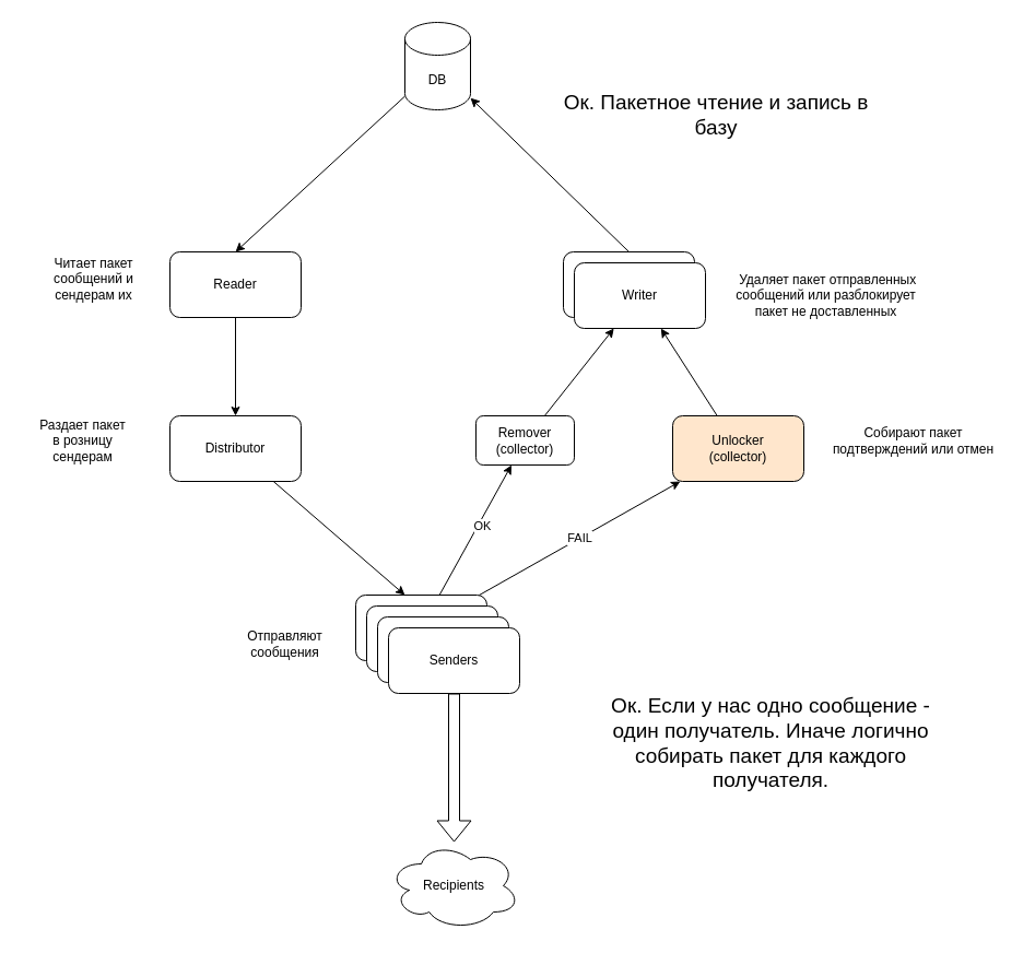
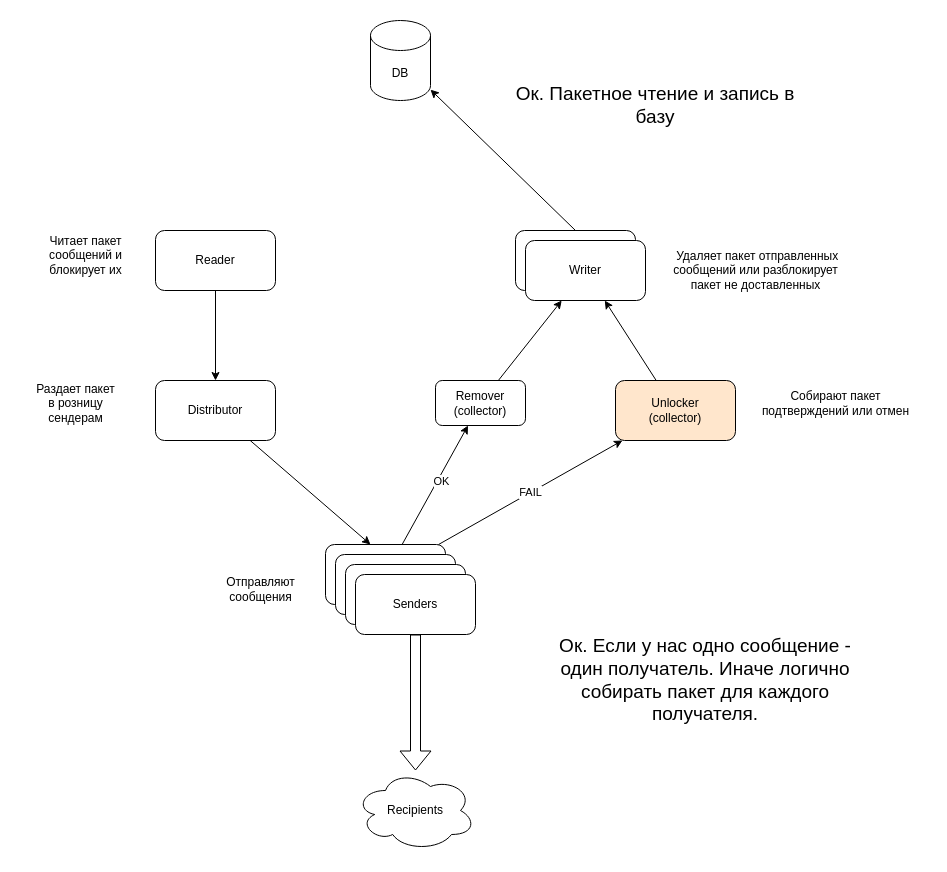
  <mxCell id="0" />
  <mxCell id="1" parent="0" />
  <mxCell id="2" style="rounded=0;orthogonalLoop=1;jettySize=auto;html=1;entryX=0.375;entryY=0;entryDx=0;entryDy=0;entryPerimeter=0;" parent="1" source="3" target="9" edge="1"><mxGeometry relative="1" as="geometry" /></mxCell>
  <mxCell id="3" value="Distributor" style="rounded=1;whiteSpace=wrap;html=1;" parent="1" vertex="1"><mxGeometry x="155" y="380" width="120" height="60" as="geometry" /></mxCell>
  <mxCell id="4" style="rounded=0;orthogonalLoop=1;jettySize=auto;html=1;" parent="1" source="5" target="21" edge="1"><mxGeometry relative="1" as="geometry" /></mxCell>
  <mxCell id="5" value="Remover&lt;br&gt;(collector)" style="rounded=1;whiteSpace=wrap;html=1;" parent="1" vertex="1"><mxGeometry x="435" y="380" width="90" height="45" as="geometry" /></mxCell>
  <mxCell id="6" value="" style="group;rounded=1;" parent="1" connectable="0" vertex="1"><mxGeometry x="135" y="210" width="140" height="80" as="geometry" /></mxCell>
  <mxCell id="7" value="Reader" style="rounded=1;whiteSpace=wrap;html=1;" parent="6" vertex="1"><mxGeometry x="20" y="20" width="120" height="60" as="geometry" /></mxCell>
  <mxCell id="8" value="" style="group;rounded=1;" parent="1" connectable="0" vertex="1"><mxGeometry x="325" y="544" width="150" height="90" as="geometry" /></mxCell>
  <mxCell id="9" value="Producer" style="rounded=1;whiteSpace=wrap;html=1;" parent="8" vertex="1"><mxGeometry width="120" height="60" as="geometry" /></mxCell>
  <mxCell id="10" value="Producer" style="rounded=1;whiteSpace=wrap;html=1;" parent="8" vertex="1"><mxGeometry x="10" y="10" width="120" height="60" as="geometry" /></mxCell>
  <mxCell id="11" value="Producer" style="rounded=1;whiteSpace=wrap;html=1;" parent="8" vertex="1"><mxGeometry x="20" y="20" width="120" height="60" as="geometry" /></mxCell>
  <mxCell id="12" value="Senders" style="rounded=1;whiteSpace=wrap;html=1;" parent="8" vertex="1"><mxGeometry x="30" y="30" width="120" height="60" as="geometry" /></mxCell>
  <mxCell id="13" style="rounded=0;orthogonalLoop=1;jettySize=auto;html=1;" parent="1" source="14" target="21" edge="1"><mxGeometry relative="1" as="geometry" /></mxCell>
  <mxCell id="14" value="Unlocker&lt;br&gt;(collector)" style="rounded=1;whiteSpace=wrap;html=1;fillColor=#ffe6cc;" parent="1" vertex="1"><mxGeometry x="615" y="380" width="120" height="60" as="geometry" /></mxCell>
- <mxCell id="15" style="rounded=0;orthogonalLoop=1;jettySize=auto;html=1;entryX=0.5;entryY=0;entryDx=0;entryDy=0;" parent="1" source="16" target="7" edge="1"><mxGeometry relative="1" as="geometry"><mxPoint x="204.96" y="208.98" as="targetPoint" /></mxGeometry></mxCell>
  <mxCell id="16" value="DB" style="shape=cylinder3;whiteSpace=wrap;html=1;boundedLbl=1;backgroundOutline=1;size=15;" parent="1" vertex="1"><mxGeometry x="370" y="20" width="60" height="80" as="geometry" /></mxCell>
  <mxCell id="17" value="Recipients" style="ellipse;shape=cloud;whiteSpace=wrap;html=1;" parent="1" vertex="1"><mxGeometry x="355" y="770" width="120" height="80" as="geometry" /></mxCell>
  <mxCell id="18" style="edgeStyle=orthogonalEdgeStyle;rounded=0;orthogonalLoop=1;jettySize=auto;html=1;" parent="1" source="7" target="3" edge="1"><mxGeometry relative="1" as="geometry" /></mxCell>
  <mxCell id="19" style="rounded=0;orthogonalLoop=1;jettySize=auto;html=1;exitX=0.5;exitY=0;exitDx=0;exitDy=0;" parent="1" source="20" target="16" edge="1"><mxGeometry relative="1" as="geometry"><mxPoint x="565" y="220" as="sourcePoint" /></mxGeometry></mxCell>
  <mxCell id="20" value="Worker" style="rounded=1;whiteSpace=wrap;html=1;" parent="1" vertex="1"><mxGeometry x="515" y="230" width="120" height="60" as="geometry" /></mxCell>
  <mxCell id="21" value="Writer" style="rounded=1;whiteSpace=wrap;html=1;" parent="1" vertex="1"><mxGeometry x="525" y="240" width="120" height="60" as="geometry" /></mxCell>
  <mxCell id="22" style="rounded=0;orthogonalLoop=1;jettySize=auto;html=1;" parent="1" source="9" target="5" edge="1"><mxGeometry relative="1" as="geometry" /></mxCell>
  <mxCell id="23" value="OK" style="edgeLabel;html=1;align=center;verticalAlign=middle;resizable=0;points=[];" parent="22" connectable="0" vertex="1"><mxGeometry x="0.093" y="-3" relative="1" as="geometry"><mxPoint as="offset" /></mxGeometry></mxCell>
  <mxCell id="24" value="FAIL" style="rounded=0;orthogonalLoop=1;jettySize=auto;html=1;" parent="1" source="9" target="14" edge="1"><mxGeometry relative="1" as="geometry" /></mxCell>
  <mxCell id="25" style="rounded=0;orthogonalLoop=1;jettySize=auto;html=1;shape=flexArrow;" parent="1" source="12" target="17" edge="1"><mxGeometry relative="1" as="geometry" /></mxCell>
- <mxCell id="26" value="Читает пакет&lt;br&gt;сообщений и&lt;br&gt;сендерам их" style="text;html=1;align=center;verticalAlign=middle;resizable=0;points=[];autosize=1;strokeColor=none;fillColor=none;" parent="1" vertex="1"><mxGeometry x="35" y="225" width="100" height="60" as="geometry" /></mxCell>
+ <mxCell id="26" value="Читает пакет&lt;br&gt;сообщений и&lt;br&gt;блокирует их" style="text;html=1;align=center;verticalAlign=middle;resizable=0;points=[];autosize=1;strokeColor=none;fillColor=none;" parent="1" vertex="1"><mxGeometry x="35" y="225" width="100" height="60" as="geometry" /></mxCell>
  <mxCell id="27" value="Раздает пакет&lt;br&gt;в розницу&lt;br&gt;сендерам" style="text;html=1;align=center;verticalAlign=middle;resizable=0;points=[];autosize=1;strokeColor=none;fillColor=none;" parent="1" vertex="1"><mxGeometry x="20" y="373" width="110" height="60" as="geometry" /></mxCell>
  <mxCell id="28" value="Собирают пакет&lt;br&gt;подтверждений или отмен" style="text;html=1;align=center;verticalAlign=middle;resizable=0;points=[];autosize=1;strokeColor=none;fillColor=none;" parent="1" vertex="1"><mxGeometry x="745" y="383" width="180" height="40" as="geometry" /></mxCell>
  <mxCell id="29" value="&amp;nbsp;Удаляет пакет отправленных&lt;br&gt;сообщений или разблокирует&lt;br&gt;&amp;nbsp;пакет не доставленных&amp;nbsp;" style="text;html=1;align=center;verticalAlign=middle;resizable=0;points=[];autosize=1;strokeColor=none;fillColor=none;" parent="1" vertex="1"><mxGeometry x="655" y="240" width="200" height="60" as="geometry" /></mxCell>
  <mxCell id="30" value="Отправляют&lt;br&gt;сообщения" style="text;html=1;align=center;verticalAlign=middle;resizable=0;points=[];autosize=1;strokeColor=none;fillColor=none;" parent="1" vertex="1"><mxGeometry x="215" y="569" width="90" height="40" as="geometry" /></mxCell>
  <mxCell id="31" value="Ок. Если у нас одно сообщение - один получатель. Иначе логично собирать пакет для каждого получателя." style="text;html=1;strokeColor=none;fillColor=none;align=center;verticalAlign=middle;whiteSpace=wrap;rounded=0;fontSize=19;" parent="1" vertex="1"><mxGeometry x="545" y="610" width="320" height="140" as="geometry" /></mxCell>
  <mxCell id="32" value="Ок. Пакетное чтение и запись в базу" style="text;html=1;strokeColor=none;fillColor=none;align=center;verticalAlign=middle;whiteSpace=wrap;rounded=0;fontSize=19;" parent="1" vertex="1"><mxGeometry x="495" y="70" width="320" height="70" as="geometry" /></mxCell>
